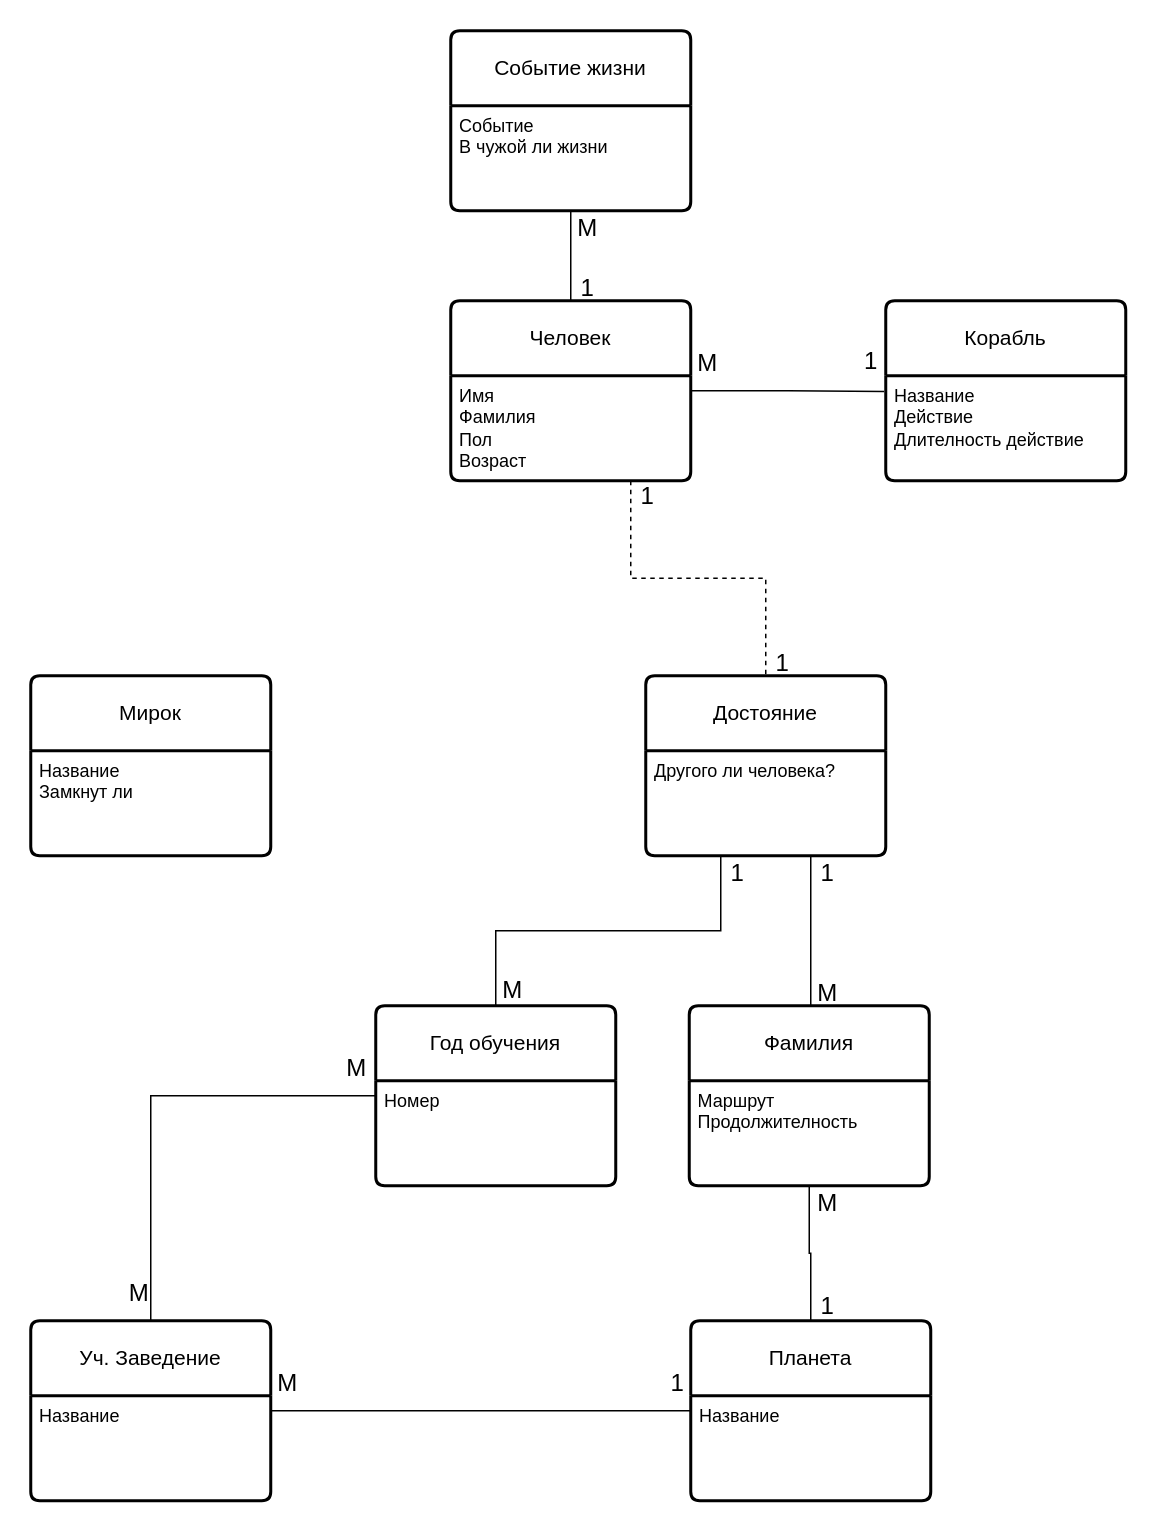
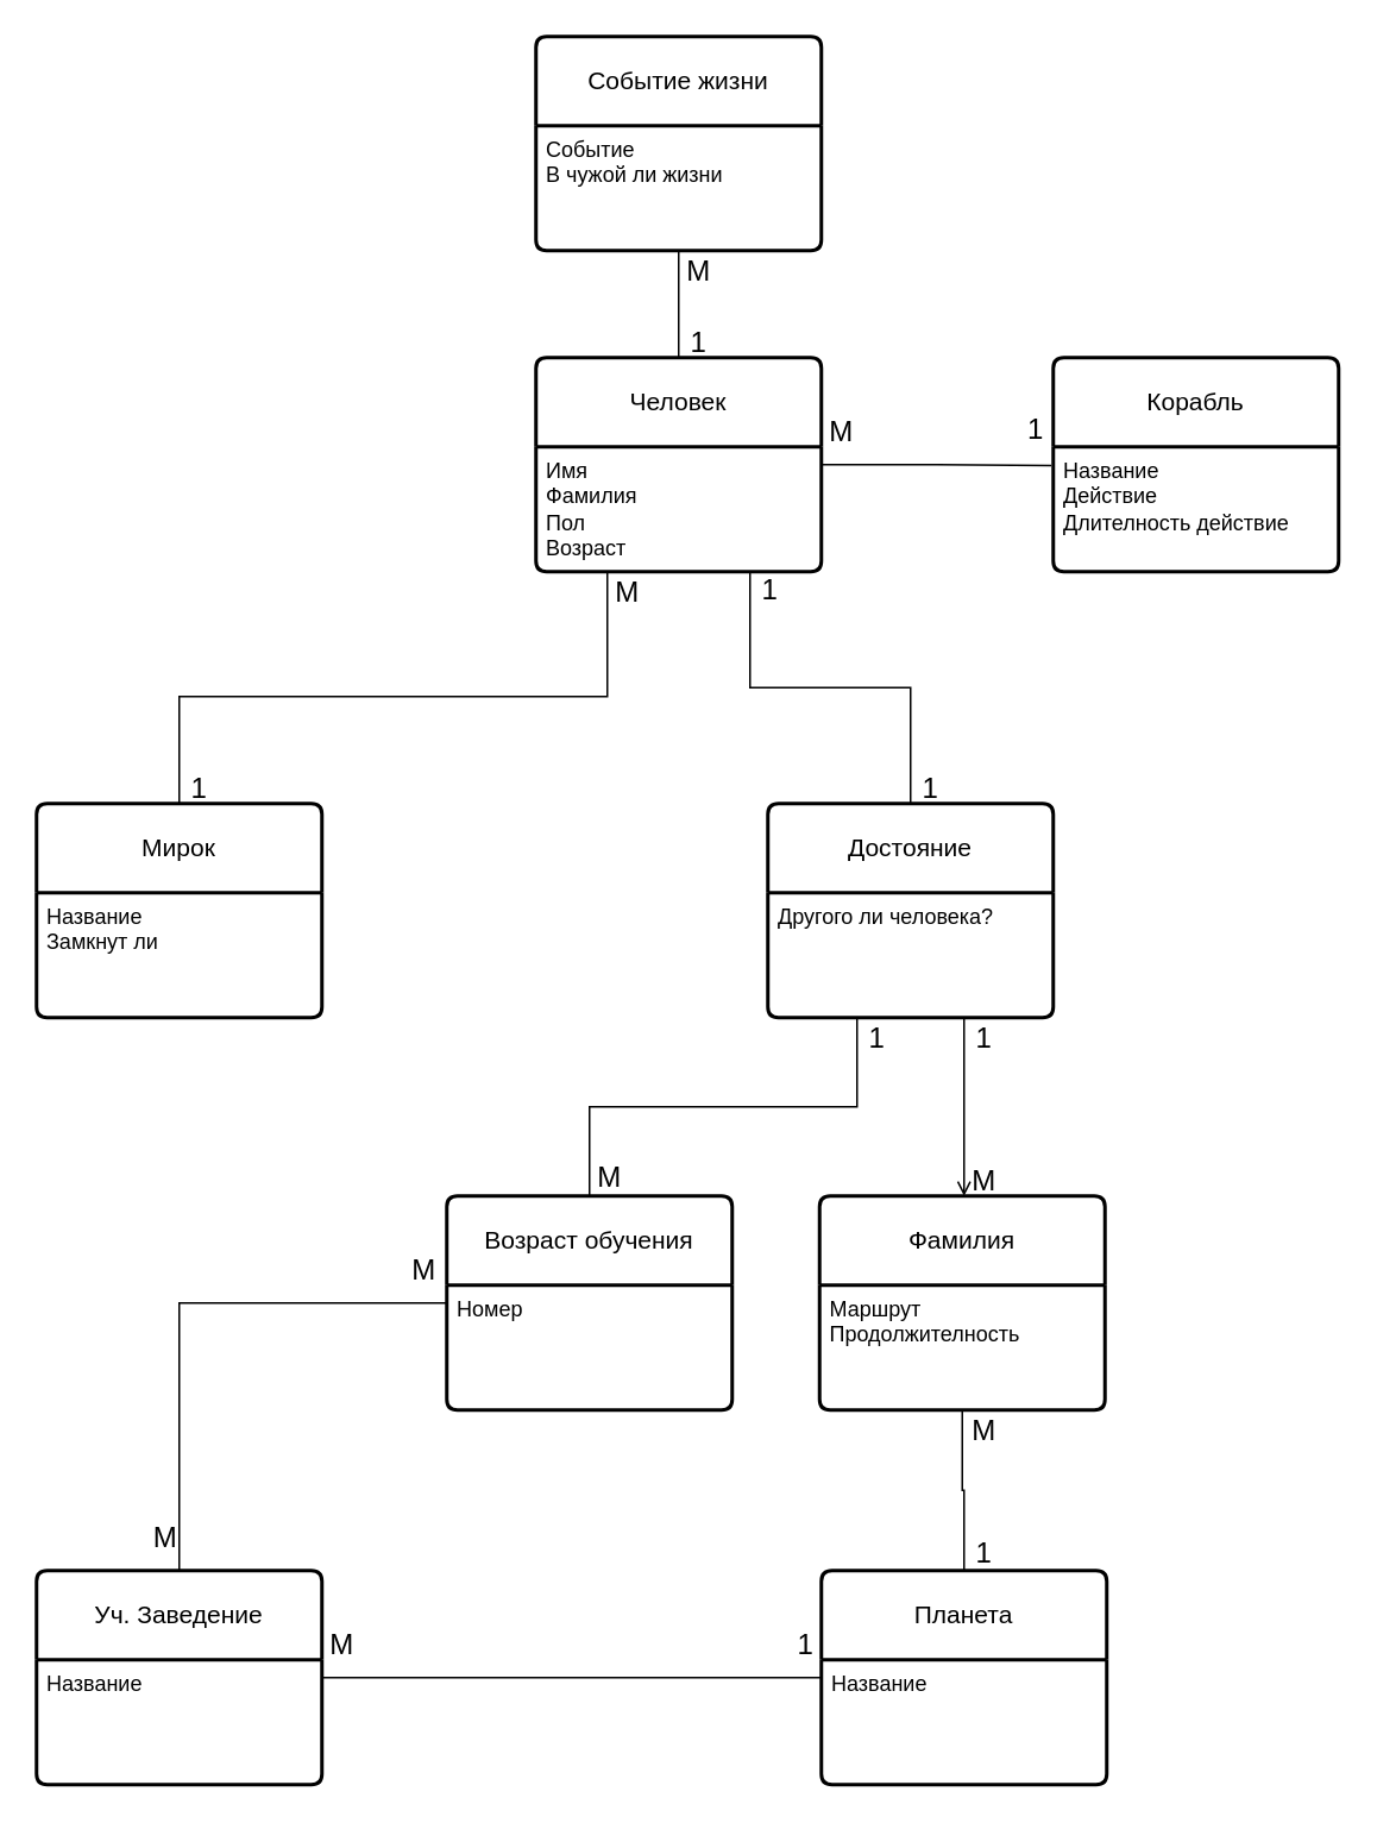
  <mxCell id="0" />
  <mxCell id="1" parent="0" />
  <mxCell id="2" value="Корабль" style="swimlane;childLayout=stackLayout;horizontal=1;startSize=50;horizontalStack=0;rounded=1;fontSize=14;fontStyle=0;strokeWidth=2;resizeParent=0;resizeLast=1;shadow=0;dashed=0;align=center;arcSize=4;whiteSpace=wrap;html=1;" vertex="1" parent="1"><mxGeometry x="590" y="200" width="160" height="120" as="geometry" /></mxCell>
  <mxCell id="3" value="Название&lt;br&gt;Действие&lt;br&gt;Длителность действие" style="align=left;strokeColor=none;fillColor=none;spacingLeft=4;fontSize=12;verticalAlign=top;resizable=0;rotatable=0;part=1;html=1;" vertex="1" parent="2"><mxGeometry y="50" width="160" height="70" as="geometry" /></mxCell>
- <mxCell id="4" style="edgeStyle=orthogonalEdgeStyle;rounded=0;orthogonalLoop=1;jettySize=auto;html=1;endArrow=none;endFill=0;dashed=1;" edge="1" parent="1" source="16" target="24"><mxGeometry relative="1" as="geometry"><Array as="points"><mxPoint x="420" y="385" /><mxPoint x="510" y="385" /></Array></mxGeometry></mxCell>
+ <mxCell id="4" style="edgeStyle=orthogonalEdgeStyle;rounded=0;orthogonalLoop=1;jettySize=auto;html=1;endArrow=none;endFill=0;" edge="1" parent="1" source="16" target="24"><mxGeometry relative="1" as="geometry"><Array as="points"><mxPoint x="420" y="385" /><mxPoint x="510" y="385" /></Array></mxGeometry></mxCell>
  <mxCell id="5" value="1" style="edgeLabel;html=1;align=center;verticalAlign=middle;resizable=0;points=[];fontSize=16;" vertex="1" connectable="0" parent="4"><mxGeometry x="-0.824" y="-1" relative="1" as="geometry"><mxPoint x="11" y="-10" as="offset" /></mxGeometry></mxCell>
  <mxCell id="6" value="1" style="edgeLabel;html=1;align=center;verticalAlign=middle;resizable=0;points=[];fontSize=16;" vertex="1" connectable="0" parent="4"><mxGeometry x="0.838" relative="1" as="geometry"><mxPoint x="10" y="8" as="offset" /></mxGeometry></mxCell>
+ <mxCell id="7" style="edgeStyle=orthogonalEdgeStyle;rounded=0;orthogonalLoop=1;jettySize=auto;html=1;endArrow=none;endFill=0;" edge="1" parent="1" source="16" target="26"><mxGeometry relative="1" as="geometry"><Array as="points"><mxPoint x="340" y="390" /><mxPoint x="100" y="390" /></Array></mxGeometry></mxCell>
+ <mxCell id="8" value="M" style="edgeLabel;html=1;align=center;verticalAlign=middle;resizable=0;points=[];fontSize=16;" vertex="1" connectable="0" parent="7"><mxGeometry x="-0.816" y="-1" relative="1" as="geometry"><mxPoint x="11" y="-24" as="offset" /></mxGeometry></mxCell>
+ <mxCell id="9" value="1" style="edgeLabel;html=1;align=center;verticalAlign=middle;resizable=0;points=[];fontSize=16;" vertex="1" connectable="0" parent="7"><mxGeometry x="0.838" relative="1" as="geometry"><mxPoint x="10" y="20" as="offset" /></mxGeometry></mxCell>
  <mxCell id="10" style="edgeStyle=orthogonalEdgeStyle;rounded=0;orthogonalLoop=1;jettySize=auto;html=1;entryX=0.5;entryY=1;entryDx=0;entryDy=0;endArrow=none;endFill=0;" edge="1" parent="1" source="16" target="41"><mxGeometry relative="1" as="geometry" /></mxCell>
  <mxCell id="11" value="1" style="edgeLabel;html=1;align=center;verticalAlign=middle;resizable=0;points=[];fontSize=16;" vertex="1" connectable="0" parent="10"><mxGeometry x="-0.68" relative="1" as="geometry"><mxPoint x="10" as="offset" /></mxGeometry></mxCell>
  <mxCell id="12" value="М" style="edgeLabel;html=1;align=center;verticalAlign=middle;resizable=0;points=[];fontSize=16;" vertex="1" connectable="0" parent="10"><mxGeometry x="0.676" y="-1" relative="1" as="geometry"><mxPoint x="9" as="offset" /></mxGeometry></mxCell>
  <mxCell id="13" style="edgeStyle=orthogonalEdgeStyle;rounded=0;orthogonalLoop=1;jettySize=auto;html=1;entryX=-0.007;entryY=0.151;entryDx=0;entryDy=0;entryPerimeter=0;endArrow=none;endFill=0;" edge="1" parent="1" source="16" target="3"><mxGeometry relative="1" as="geometry" /></mxCell>
  <mxCell id="14" value="1" style="edgeLabel;html=1;align=center;verticalAlign=middle;resizable=0;points=[];fontSize=16;" vertex="1" connectable="0" parent="13"><mxGeometry x="0.798" y="1" relative="1" as="geometry"><mxPoint x="4" y="-20" as="offset" /></mxGeometry></mxCell>
  <mxCell id="15" value="M" style="edgeLabel;html=1;align=center;verticalAlign=middle;resizable=0;points=[];fontSize=16;" vertex="1" connectable="0" parent="13"><mxGeometry x="-0.809" y="-1" relative="1" as="geometry"><mxPoint x="-2" y="-21" as="offset" /></mxGeometry></mxCell>
  <mxCell id="16" value="Человек" style="swimlane;childLayout=stackLayout;horizontal=1;startSize=50;horizontalStack=0;rounded=1;fontSize=14;fontStyle=0;strokeWidth=2;resizeParent=0;resizeLast=1;shadow=0;dashed=0;align=center;arcSize=4;whiteSpace=wrap;html=1;" vertex="1" parent="1"><mxGeometry x="300" y="200" width="160" height="120" as="geometry" /></mxCell>
  <mxCell id="17" value="Имя&lt;br&gt;Фамилия&lt;br&gt;Пол&lt;br&gt;Возраст" style="align=left;strokeColor=none;fillColor=none;spacingLeft=4;fontSize=12;verticalAlign=top;resizable=0;rotatable=0;part=1;html=1;" vertex="1" parent="16"><mxGeometry y="50" width="160" height="70" as="geometry" /></mxCell>
- <mxCell id="18" style="edgeStyle=orthogonalEdgeStyle;rounded=0;orthogonalLoop=1;jettySize=auto;html=1;endArrow=none;endFill=0;" edge="1" parent="1" source="24" target="36"><mxGeometry relative="1" as="geometry"><Array as="points"><mxPoint x="540" y="600" /><mxPoint x="540" y="600" /></Array></mxGeometry></mxCell>
+ <mxCell id="18" style="edgeStyle=orthogonalEdgeStyle;rounded=0;orthogonalLoop=1;jettySize=auto;html=1;endArrow=open;endFill=0;" edge="1" parent="1" source="24" target="36"><mxGeometry relative="1" as="geometry"><Array as="points"><mxPoint x="540" y="600" /><mxPoint x="540" y="600" /></Array></mxGeometry></mxCell>
  <mxCell id="19" value="1" style="edgeLabel;html=1;align=center;verticalAlign=middle;resizable=0;points=[];fontSize=16;" vertex="1" connectable="0" parent="18"><mxGeometry x="-0.661" y="-1" relative="1" as="geometry"><mxPoint x="11" y="-7" as="offset" /></mxGeometry></mxCell>
  <mxCell id="20" value="М" style="edgeLabel;html=1;align=center;verticalAlign=middle;resizable=0;points=[];fontSize=16;" vertex="1" connectable="0" parent="18"><mxGeometry x="0.72" relative="1" as="geometry"><mxPoint x="10" y="4" as="offset" /></mxGeometry></mxCell>
  <mxCell id="21" style="edgeStyle=orthogonalEdgeStyle;rounded=0;orthogonalLoop=1;jettySize=auto;html=1;entryX=0.5;entryY=0;entryDx=0;entryDy=0;endArrow=none;endFill=0;" edge="1" parent="1" source="24" target="31"><mxGeometry relative="1" as="geometry"><Array as="points"><mxPoint x="480" y="620" /><mxPoint x="330" y="620" /></Array></mxGeometry></mxCell>
  <mxCell id="22" value="1" style="edgeLabel;html=1;align=center;verticalAlign=middle;resizable=0;points=[];fontSize=16;" vertex="1" connectable="0" parent="21"><mxGeometry x="-0.849" relative="1" as="geometry"><mxPoint x="10" y="-9" as="offset" /></mxGeometry></mxCell>
  <mxCell id="23" value="М" style="edgeLabel;html=1;align=center;verticalAlign=middle;resizable=0;points=[];fontSize=16;" vertex="1" connectable="0" parent="21"><mxGeometry x="0.903" y="-2" relative="1" as="geometry"><mxPoint x="12" as="offset" /></mxGeometry></mxCell>
  <mxCell id="24" value="Достояние" style="swimlane;childLayout=stackLayout;horizontal=1;startSize=50;horizontalStack=0;rounded=1;fontSize=14;fontStyle=0;strokeWidth=2;resizeParent=0;resizeLast=1;shadow=0;dashed=0;align=center;arcSize=4;whiteSpace=wrap;html=1;" vertex="1" parent="1"><mxGeometry x="430" y="450" width="160" height="120" as="geometry" /></mxCell>
  <mxCell id="25" value="Другого ли человека?" style="align=left;strokeColor=none;fillColor=none;spacingLeft=4;fontSize=12;verticalAlign=top;resizable=0;rotatable=0;part=1;html=1;" vertex="1" parent="24"><mxGeometry y="50" width="160" height="70" as="geometry" /></mxCell>
  <mxCell id="26" value="Мирок" style="swimlane;childLayout=stackLayout;horizontal=1;startSize=50;horizontalStack=0;rounded=1;fontSize=14;fontStyle=0;strokeWidth=2;resizeParent=0;resizeLast=1;shadow=0;dashed=0;align=center;arcSize=4;whiteSpace=wrap;html=1;" vertex="1" parent="1"><mxGeometry x="20" y="450" width="160" height="120" as="geometry" /></mxCell>
  <mxCell id="27" value="Название&lt;br&gt;Замкнут ли" style="align=left;strokeColor=none;fillColor=none;spacingLeft=4;fontSize=12;verticalAlign=top;resizable=0;rotatable=0;part=1;html=1;" vertex="1" parent="26"><mxGeometry y="50" width="160" height="70" as="geometry" /></mxCell>
  <mxCell id="28" style="edgeStyle=orthogonalEdgeStyle;rounded=0;orthogonalLoop=1;jettySize=auto;html=1;endArrow=none;endFill=0;entryX=0.5;entryY=0;entryDx=0;entryDy=0;" edge="1" parent="1" source="31" target="45"><mxGeometry relative="1" as="geometry"><mxPoint x="100" y="870" as="targetPoint" /></mxGeometry></mxCell>
  <mxCell id="29" value="М" style="edgeLabel;html=1;align=center;verticalAlign=middle;resizable=0;points=[];fontSize=16;" vertex="1" connectable="0" parent="28"><mxGeometry x="-0.849" y="-2" relative="1" as="geometry"><mxPoint x="9" y="-18" as="offset" /></mxGeometry></mxCell>
  <mxCell id="30" value="&lt;font style=&quot;font-size: 16px;&quot;&gt;M&lt;/font&gt;" style="edgeLabel;html=1;align=center;verticalAlign=middle;resizable=0;points=[];" vertex="1" connectable="0" parent="28"><mxGeometry x="0.895" relative="1" as="geometry"><mxPoint x="-9" y="-4" as="offset" /></mxGeometry></mxCell>
- <mxCell id="31" value="Год обучения" style="swimlane;childLayout=stackLayout;horizontal=1;startSize=50;horizontalStack=0;rounded=1;fontSize=14;fontStyle=0;strokeWidth=2;resizeParent=0;resizeLast=1;shadow=0;dashed=0;align=center;arcSize=4;whiteSpace=wrap;html=1;" vertex="1" parent="1"><mxGeometry x="250" y="670" width="160" height="120" as="geometry" /></mxCell>
+ <mxCell id="31" value="Возраст обучения" style="swimlane;childLayout=stackLayout;horizontal=1;startSize=50;horizontalStack=0;rounded=1;fontSize=14;fontStyle=0;strokeWidth=2;resizeParent=0;resizeLast=1;shadow=0;dashed=0;align=center;arcSize=4;whiteSpace=wrap;html=1;" vertex="1" parent="1"><mxGeometry x="250" y="670" width="160" height="120" as="geometry" /></mxCell>
  <mxCell id="32" value="Номер&lt;br&gt;" style="align=left;strokeColor=none;fillColor=none;spacingLeft=4;fontSize=12;verticalAlign=top;resizable=0;rotatable=0;part=1;html=1;" vertex="1" parent="31"><mxGeometry y="50" width="160" height="70" as="geometry" /></mxCell>
  <mxCell id="33" style="edgeStyle=orthogonalEdgeStyle;rounded=0;orthogonalLoop=1;jettySize=auto;html=1;entryX=0.5;entryY=0;entryDx=0;entryDy=0;endArrow=none;endFill=0;" edge="1" parent="1" source="36" target="38"><mxGeometry relative="1" as="geometry" /></mxCell>
  <mxCell id="34" value="M" style="edgeLabel;html=1;align=center;verticalAlign=middle;resizable=0;points=[];fontSize=16;" vertex="1" connectable="0" parent="33"><mxGeometry x="-0.771" y="-2" relative="1" as="geometry"><mxPoint x="13" as="offset" /></mxGeometry></mxCell>
  <mxCell id="35" value="1" style="edgeLabel;html=1;align=center;verticalAlign=middle;resizable=0;points=[];fontSize=16;" vertex="1" connectable="0" parent="33"><mxGeometry x="0.678" y="-1" relative="1" as="geometry"><mxPoint x="11" y="4" as="offset" /></mxGeometry></mxCell>
  <mxCell id="36" value="Фамилия" style="swimlane;childLayout=stackLayout;horizontal=1;startSize=50;horizontalStack=0;rounded=1;fontSize=14;fontStyle=0;strokeWidth=2;resizeParent=0;resizeLast=1;shadow=0;dashed=0;align=center;arcSize=4;whiteSpace=wrap;html=1;" vertex="1" parent="1"><mxGeometry x="459" y="670" width="160" height="120" as="geometry" /></mxCell>
  <mxCell id="37" value="Маршрут&lt;br&gt;Продолжителность" style="align=left;strokeColor=none;fillColor=none;spacingLeft=4;fontSize=12;verticalAlign=top;resizable=0;rotatable=0;part=1;html=1;" vertex="1" parent="36"><mxGeometry y="50" width="160" height="70" as="geometry" /></mxCell>
  <mxCell id="38" value="Планета" style="swimlane;childLayout=stackLayout;horizontal=1;startSize=50;horizontalStack=0;rounded=1;fontSize=14;fontStyle=0;strokeWidth=2;resizeParent=0;resizeLast=1;shadow=0;dashed=0;align=center;arcSize=4;whiteSpace=wrap;html=1;" vertex="1" parent="1"><mxGeometry x="460" y="880" width="160" height="120" as="geometry" /></mxCell>
  <mxCell id="39" value="Название" style="align=left;strokeColor=none;fillColor=none;spacingLeft=4;fontSize=12;verticalAlign=top;resizable=0;rotatable=0;part=1;html=1;" vertex="1" parent="38"><mxGeometry y="50" width="160" height="70" as="geometry" /></mxCell>
  <mxCell id="40" value="Событие жизни" style="swimlane;childLayout=stackLayout;horizontal=1;startSize=50;horizontalStack=0;rounded=1;fontSize=14;fontStyle=0;strokeWidth=2;resizeParent=0;resizeLast=1;shadow=0;dashed=0;align=center;arcSize=4;whiteSpace=wrap;html=1;" vertex="1" parent="1"><mxGeometry x="300" y="20" width="160" height="120" as="geometry" /></mxCell>
  <mxCell id="41" value="Событие&lt;br&gt;В чужой ли жизни" style="align=left;strokeColor=none;fillColor=none;spacingLeft=4;fontSize=12;verticalAlign=top;resizable=0;rotatable=0;part=1;html=1;" vertex="1" parent="40"><mxGeometry y="50" width="160" height="70" as="geometry" /></mxCell>
  <mxCell id="42" style="edgeStyle=orthogonalEdgeStyle;rounded=0;orthogonalLoop=1;jettySize=auto;html=1;entryX=0;entryY=0.143;entryDx=0;entryDy=0;entryPerimeter=0;endArrow=none;endFill=0;" edge="1" parent="1" source="45" target="39"><mxGeometry relative="1" as="geometry" /></mxCell>
  <mxCell id="43" value="М" style="edgeLabel;html=1;align=center;verticalAlign=middle;resizable=0;points=[];fontSize=16;" vertex="1" connectable="0" parent="42"><mxGeometry x="-0.879" y="-2" relative="1" as="geometry"><mxPoint x="-7" y="-22" as="offset" /></mxGeometry></mxCell>
  <mxCell id="44" value="&lt;font style=&quot;font-size: 16px;&quot;&gt;1&lt;/font&gt;" style="edgeLabel;html=1;align=center;verticalAlign=middle;resizable=0;points=[];" vertex="1" connectable="0" parent="42"><mxGeometry x="0.893" y="1" relative="1" as="geometry"><mxPoint x="5" y="-19" as="offset" /></mxGeometry></mxCell>
  <mxCell id="45" value="Уч. Заведение" style="swimlane;childLayout=stackLayout;horizontal=1;startSize=50;horizontalStack=0;rounded=1;fontSize=14;fontStyle=0;strokeWidth=2;resizeParent=0;resizeLast=1;shadow=0;dashed=0;align=center;arcSize=4;whiteSpace=wrap;html=1;" vertex="1" parent="1"><mxGeometry x="20" y="880" width="160" height="120" as="geometry" /></mxCell>
  <mxCell id="46" value="Название" style="align=left;strokeColor=none;fillColor=none;spacingLeft=4;fontSize=12;verticalAlign=top;resizable=0;rotatable=0;part=1;html=1;" vertex="1" parent="45"><mxGeometry y="50" width="160" height="70" as="geometry" /></mxCell>
